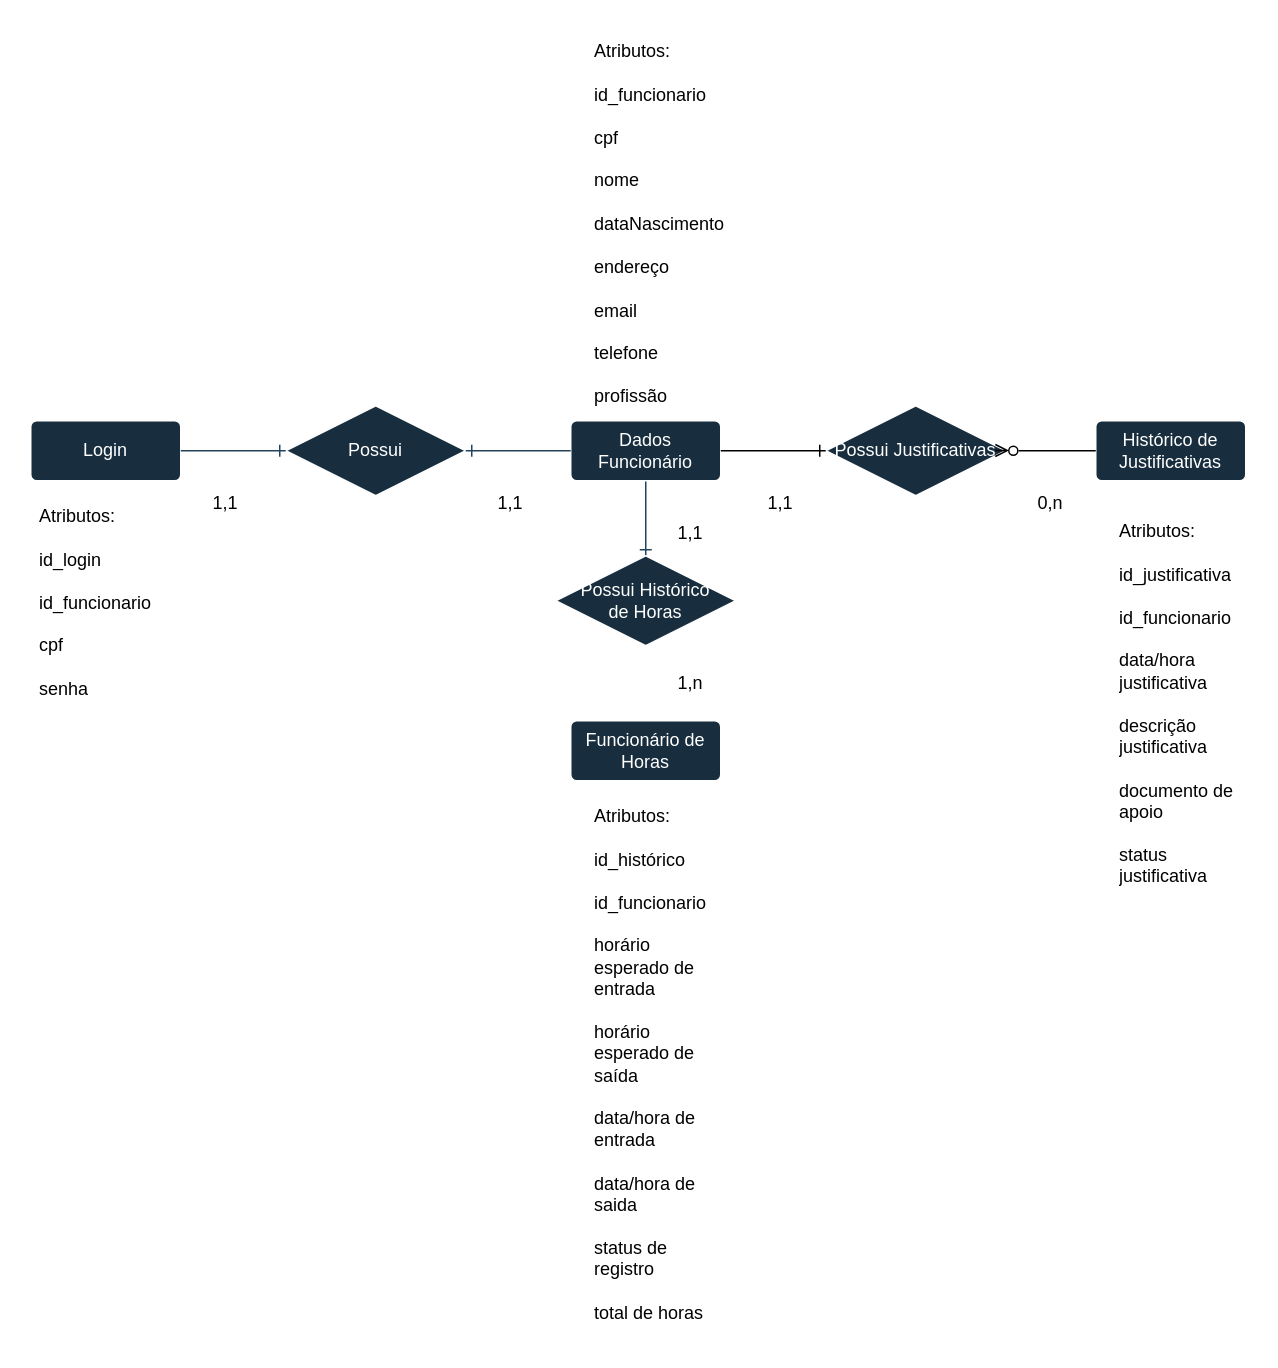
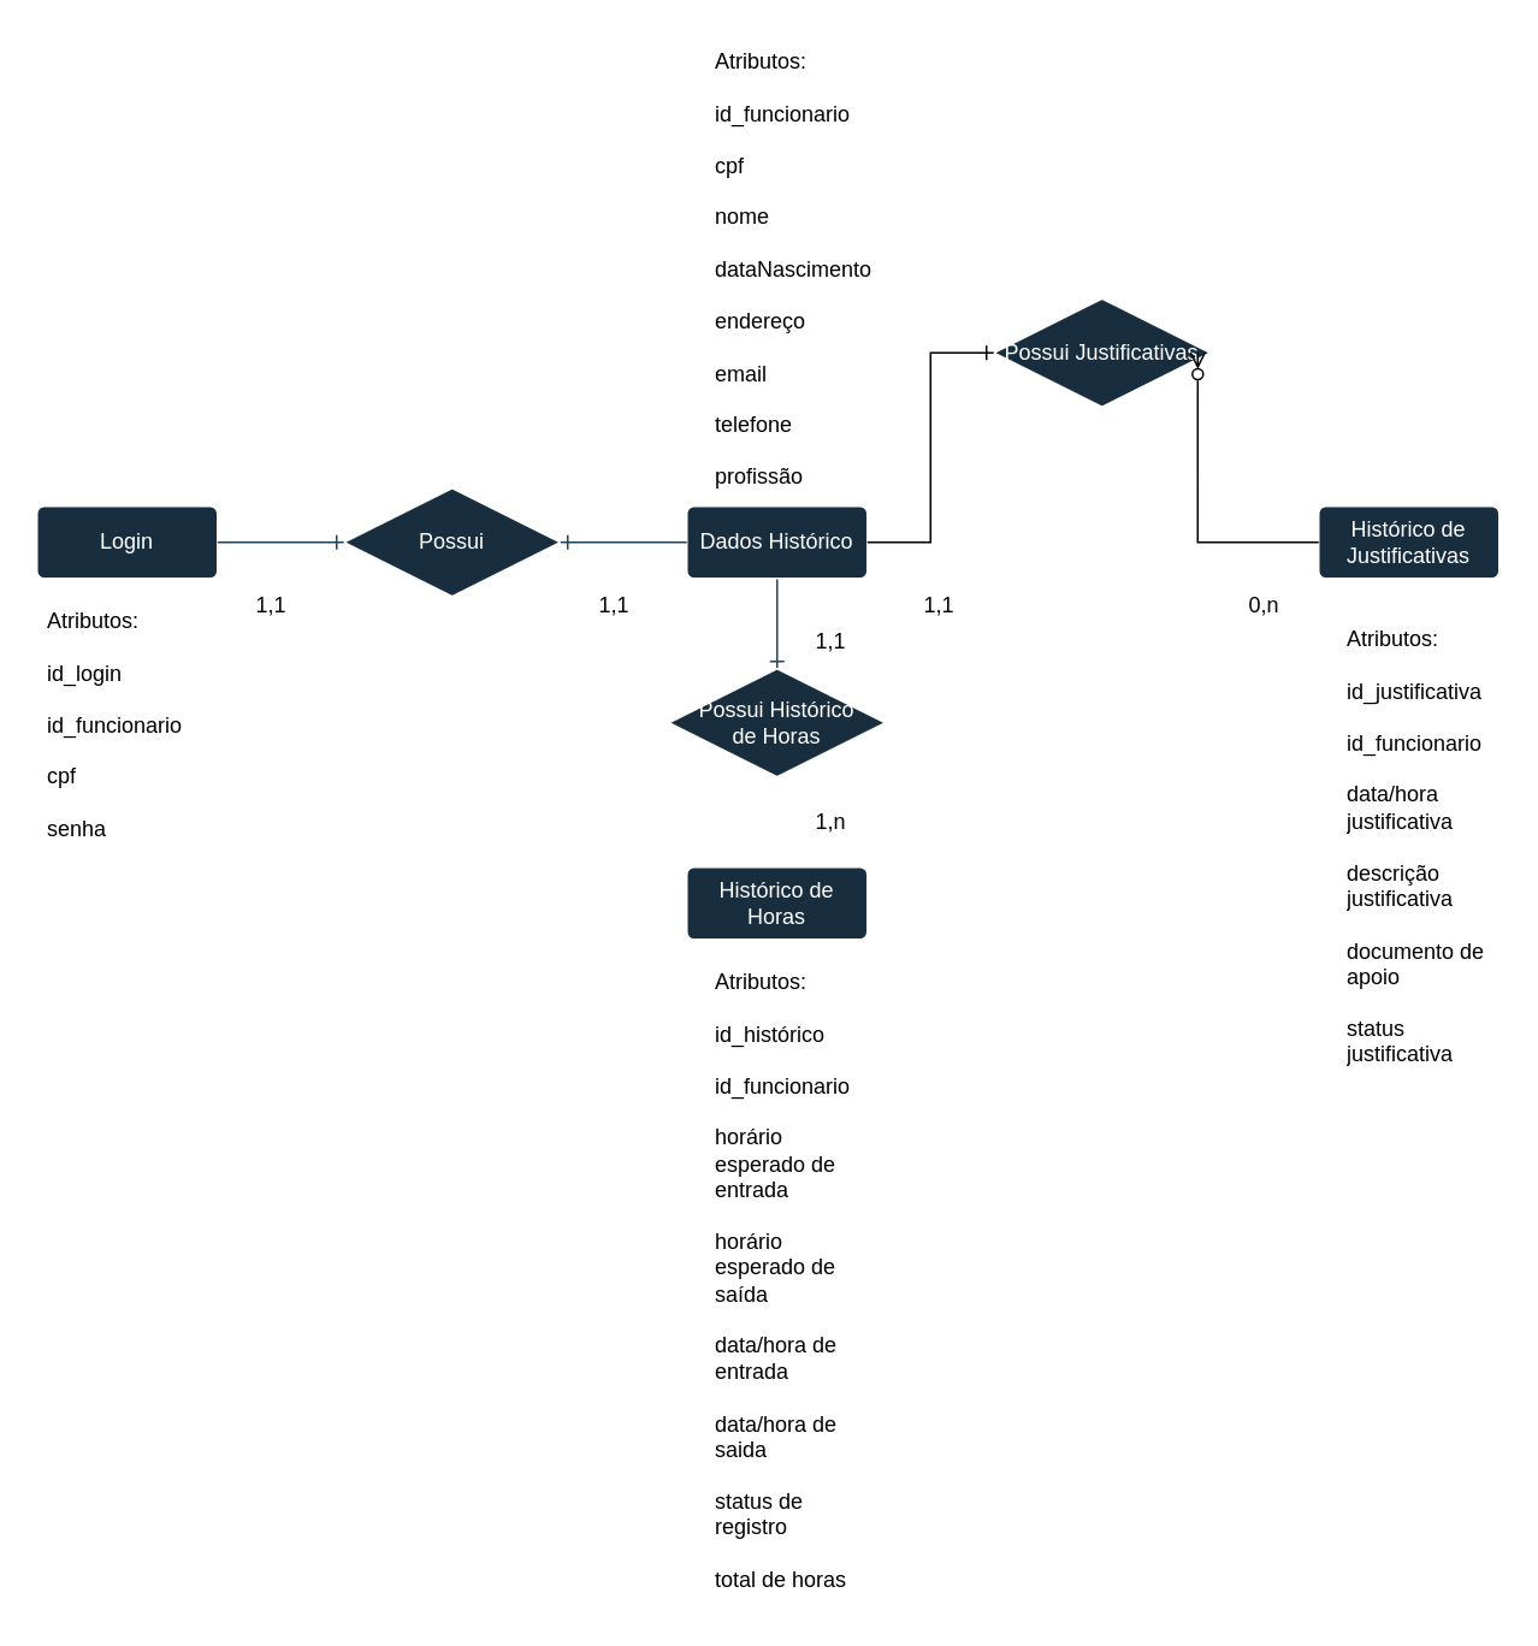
  <mxCell id="0" />
  <mxCell id="1" parent="0" />
  <mxCell id="2" value="Login" style="rounded=1;arcSize=10;whiteSpace=wrap;html=1;align=center;labelBackgroundColor=none;fillColor=#182E3E;strokeColor=#FFFFFF;fontColor=#FFFFFF;" parent="1" vertex="1"><mxGeometry x="20" y="280" width="100" height="40" as="geometry" /></mxCell>
  <mxCell id="3" style="edgeStyle=orthogonalEdgeStyle;rounded=0;orthogonalLoop=1;jettySize=auto;html=1;exitX=0.5;exitY=1;exitDx=0;exitDy=0;entryX=0.5;entryY=0;entryDx=0;entryDy=0;endArrow=ERone;endFill=0;labelBackgroundColor=none;strokeColor=#23445D;fontColor=default;" parent="1" source="4" target="11" edge="1"><mxGeometry relative="1" as="geometry" /></mxCell>
- <mxCell id="4" value="Dados Funcionário" style="rounded=1;arcSize=10;whiteSpace=wrap;html=1;align=center;labelBackgroundColor=none;fillColor=#182E3E;strokeColor=#FFFFFF;fontColor=#FFFFFF;" parent="1" vertex="1"><mxGeometry x="380" y="280" width="100" height="40" as="geometry" /></mxCell>
+ <mxCell id="4" value="Dados Histórico" style="rounded=1;arcSize=10;whiteSpace=wrap;html=1;align=center;labelBackgroundColor=none;fillColor=#182E3E;strokeColor=#FFFFFF;fontColor=#FFFFFF;" parent="1" vertex="1"><mxGeometry x="380" y="280" width="100" height="40" as="geometry" /></mxCell>
  <mxCell id="5" value="Possui" style="shape=rhombus;perimeter=rhombusPerimeter;whiteSpace=wrap;html=1;align=center;labelBackgroundColor=none;fillColor=#182E3E;strokeColor=#FFFFFF;fontColor=#FFFFFF;" parent="1" vertex="1"><mxGeometry x="190" y="270" width="120" height="60" as="geometry" /></mxCell>
  <mxCell id="6" style="edgeStyle=orthogonalEdgeStyle;rounded=0;orthogonalLoop=1;jettySize=auto;html=1;exitX=0;exitY=0.5;exitDx=0;exitDy=0;endArrow=ERone;endFill=0;entryX=1;entryY=0.5;entryDx=0;entryDy=0;labelBackgroundColor=none;strokeColor=#23445D;fontColor=default;" parent="1" source="4" target="5" edge="1"><mxGeometry relative="1" as="geometry"><mxPoint x="330" y="300" as="targetPoint" /></mxGeometry></mxCell>
  <mxCell id="7" style="edgeStyle=orthogonalEdgeStyle;rounded=0;orthogonalLoop=1;jettySize=auto;html=1;exitX=1;exitY=0.5;exitDx=0;exitDy=0;endArrow=ERone;endFill=0;labelBackgroundColor=none;strokeColor=#23445D;fontColor=default;" parent="1" source="2" edge="1"><mxGeometry relative="1" as="geometry"><mxPoint x="190" y="300" as="targetPoint" /></mxGeometry></mxCell>
- <mxCell id="8" value="Funcionário de Horas" style="rounded=1;arcSize=10;whiteSpace=wrap;html=1;align=center;labelBackgroundColor=none;fillColor=#182E3E;strokeColor=#FFFFFF;fontColor=#FFFFFF;" parent="1" vertex="1"><mxGeometry x="380" y="480" width="100" height="40" as="geometry" /></mxCell>
+ <mxCell id="8" value="Histórico de Horas" style="rounded=1;arcSize=10;whiteSpace=wrap;html=1;align=center;labelBackgroundColor=none;fillColor=#182E3E;strokeColor=#FFFFFF;fontColor=#FFFFFF;" parent="1" vertex="1"><mxGeometry x="380" y="480" width="100" height="40" as="geometry" /></mxCell>
  <mxCell id="9" value="Histórico de Justificativas" style="rounded=1;arcSize=10;whiteSpace=wrap;html=1;align=center;labelBackgroundColor=none;fillColor=#182E3E;strokeColor=#FFFFFF;fontColor=#FFFFFF;" parent="1" vertex="1"><mxGeometry x="730" y="280" width="100" height="40" as="geometry" /></mxCell>
- <mxCell id="10" value="Possui Justificativas" style="shape=rhombus;perimeter=rhombusPerimeter;whiteSpace=wrap;html=1;align=center;labelBackgroundColor=none;fillColor=#182E3E;strokeColor=#FFFFFF;fontColor=#FFFFFF;" parent="1" vertex="1"><mxGeometry x="550" y="270" width="120" height="60" as="geometry" /></mxCell>
+ <mxCell id="10" value="Possui Justificativas" style="shape=rhombus;perimeter=rhombusPerimeter;whiteSpace=wrap;html=1;align=center;labelBackgroundColor=none;fillColor=#182E3E;strokeColor=#FFFFFF;fontColor=#FFFFFF;" parent="1" vertex="1"><mxGeometry x="550" y="165" width="120" height="60" as="geometry" /></mxCell>
  <mxCell id="11" value="Possui Histórico&lt;div&gt;de Horas&lt;/div&gt;" style="shape=rhombus;perimeter=rhombusPerimeter;whiteSpace=wrap;html=1;align=center;labelBackgroundColor=none;fillColor=#182E3E;strokeColor=#FFFFFF;fontColor=#FFFFFF;" parent="1" vertex="1"><mxGeometry x="370" y="370" width="120" height="60" as="geometry" /></mxCell>
  <mxCell id="12" style="edgeStyle=orthogonalEdgeStyle;rounded=0;orthogonalLoop=1;jettySize=auto;html=1;exitX=1;exitY=0.5;exitDx=0;exitDy=0;endArrow=ERone;endFill=0;entryX=0;entryY=0.5;entryDx=0;entryDy=0;" parent="1" source="4" target="10" edge="1"><mxGeometry relative="1" as="geometry"><mxPoint x="540" y="300" as="targetPoint" /></mxGeometry></mxCell>
  <mxCell id="13" style="edgeStyle=orthogonalEdgeStyle;rounded=0;orthogonalLoop=1;jettySize=auto;html=1;exitX=0;exitY=0.5;exitDx=0;exitDy=0;entryX=0.942;entryY=0.497;entryDx=0;entryDy=0;entryPerimeter=0;endArrow=ERzeroToMany;endFill=0;" parent="1" source="9" target="10" edge="1"><mxGeometry relative="1" as="geometry"><mxPoint x="670" y="300" as="targetPoint" /><Array as="points"><mxPoint x="680" y="300" /><mxPoint x="680" y="300" /></Array></mxGeometry></mxCell>
  <mxCell id="14" value="1,1" style="text;html=1;align=center;verticalAlign=middle;whiteSpace=wrap;rounded=0;" parent="1" vertex="1"><mxGeometry x="120" y="320" width="60" height="30" as="geometry" /></mxCell>
  <mxCell id="15" value="1,1" style="text;html=1;align=center;verticalAlign=middle;whiteSpace=wrap;rounded=0;" parent="1" vertex="1"><mxGeometry x="310" y="320" width="60" height="30" as="geometry" /></mxCell>
  <mxCell id="16" value="1,1" style="text;html=1;align=center;verticalAlign=middle;whiteSpace=wrap;rounded=0;" parent="1" vertex="1"><mxGeometry x="490" y="320" width="60" height="30" as="geometry" /></mxCell>
  <mxCell id="17" value="0,n" style="text;html=1;align=center;verticalAlign=middle;whiteSpace=wrap;rounded=0;" parent="1" vertex="1"><mxGeometry x="670" y="320" width="60" height="30" as="geometry" /></mxCell>
  <mxCell id="18" value="1,n" style="text;html=1;align=center;verticalAlign=middle;whiteSpace=wrap;rounded=0;" parent="1" vertex="1"><mxGeometry x="430" y="440" width="60" height="30" as="geometry" /></mxCell>
  <mxCell id="19" value="1,1" style="text;html=1;align=center;verticalAlign=middle;whiteSpace=wrap;rounded=0;" parent="1" vertex="1"><mxGeometry x="430" y="340" width="60" height="30" as="geometry" /></mxCell>
  <mxCell id="20" value="Atributos:&lt;div&gt;&lt;br&gt;&lt;div&gt;id_login&lt;/div&gt;&lt;div&gt;&lt;br&gt;&lt;/div&gt;&lt;div&gt;id_funcionario&lt;/div&gt;&lt;div&gt;&lt;br&gt;&lt;/div&gt;&lt;div&gt;cpf&lt;/div&gt;&lt;div&gt;&lt;br&gt;&lt;/div&gt;&lt;div&gt;senha&lt;/div&gt;&lt;/div&gt;" style="text;strokeColor=none;fillColor=none;spacingLeft=4;spacingRight=4;overflow=hidden;rotatable=0;points=[[0,0.5],[1,0.5]];portConstraint=eastwest;fontSize=12;whiteSpace=wrap;html=1;" parent="1" vertex="1"><mxGeometry x="20" y="330" width="90" height="140" as="geometry" /></mxCell>
  <mxCell id="21" value="Atributos:&lt;div&gt;&lt;br&gt;&lt;div&gt;id_funcionario&lt;/div&gt;&lt;div&gt;&lt;br&gt;&lt;/div&gt;&lt;div&gt;cpf&lt;/div&gt;&lt;div&gt;&lt;br&gt;&lt;/div&gt;&lt;div&gt;nome&lt;/div&gt;&lt;div&gt;&lt;br&gt;&lt;/div&gt;&lt;div&gt;dataNascimento&lt;/div&gt;&lt;div&gt;&lt;br&gt;&lt;/div&gt;&lt;div&gt;endereço&lt;/div&gt;&lt;div&gt;&lt;br&gt;&lt;/div&gt;&lt;div&gt;email&lt;/div&gt;&lt;div&gt;&lt;br&gt;&lt;/div&gt;&lt;div&gt;telefone&lt;/div&gt;&lt;div&gt;&lt;br&gt;&lt;/div&gt;&lt;div&gt;profissão&lt;/div&gt;&lt;/div&gt;&lt;div&gt;&lt;br&gt;&lt;/div&gt;" style="text;strokeColor=none;fillColor=none;spacingLeft=4;spacingRight=4;overflow=hidden;rotatable=0;points=[[0,0.5],[1,0.5]];portConstraint=eastwest;fontSize=12;whiteSpace=wrap;html=1;" parent="1" vertex="1"><mxGeometry x="390" y="20" width="100" height="250" as="geometry" /></mxCell>
  <mxCell id="22" value="Atributos:&lt;div&gt;&lt;br&gt;&lt;div&gt;id_histórico&lt;/div&gt;&lt;div&gt;&lt;br&gt;&lt;/div&gt;&lt;div&gt;id_funcionario&lt;/div&gt;&lt;div&gt;&lt;br&gt;&lt;/div&gt;&lt;div&gt;horário esperado de entrada&lt;/div&gt;&lt;div&gt;&lt;br&gt;&lt;/div&gt;&lt;div&gt;horário esperado de saída&lt;/div&gt;&lt;div&gt;&lt;br&gt;&lt;/div&gt;&lt;div&gt;data/hora de entrada&lt;/div&gt;&lt;div&gt;&lt;br&gt;&lt;/div&gt;&lt;div&gt;data/hora de saida&lt;/div&gt;&lt;div&gt;&lt;br&gt;&lt;/div&gt;&lt;div&gt;status de registro&lt;/div&gt;&lt;div&gt;&lt;br&gt;&lt;/div&gt;&lt;div&gt;total de horas&lt;/div&gt;&lt;div&gt;&lt;br&gt;&lt;/div&gt;&lt;div&gt;&lt;br&gt;&lt;/div&gt;&lt;/div&gt;" style="text;strokeColor=none;fillColor=none;spacingLeft=4;spacingRight=4;overflow=hidden;rotatable=0;points=[[0,0.5],[1,0.5]];portConstraint=eastwest;fontSize=12;whiteSpace=wrap;html=1;" parent="1" vertex="1"><mxGeometry x="390" y="530" width="100" height="360" as="geometry" /></mxCell>
  <mxCell id="23" value="Atributos:&lt;div&gt;&lt;br&gt;&lt;/div&gt;&lt;div&gt;id_justificativa&lt;/div&gt;&lt;div&gt;&lt;br&gt;&lt;/div&gt;&lt;div&gt;id_funcionario&lt;/div&gt;&lt;div&gt;&lt;br&gt;&lt;/div&gt;&lt;div&gt;data/hora justificativa&lt;/div&gt;&lt;div&gt;&lt;br&gt;&lt;/div&gt;&lt;div&gt;descrição justificativa&lt;/div&gt;&lt;div&gt;&lt;br&gt;&lt;/div&gt;&lt;div&gt;documento de apoio&lt;/div&gt;&lt;div&gt;&lt;br&gt;&lt;/div&gt;&lt;div&gt;status justificativa&lt;/div&gt;" style="text;strokeColor=none;fillColor=none;spacingLeft=4;spacingRight=4;overflow=hidden;rotatable=0;points=[[0,0.5],[1,0.5]];portConstraint=eastwest;fontSize=12;whiteSpace=wrap;html=1;" parent="1" vertex="1"><mxGeometry x="740" y="340" width="90" height="250" as="geometry" /></mxCell>
